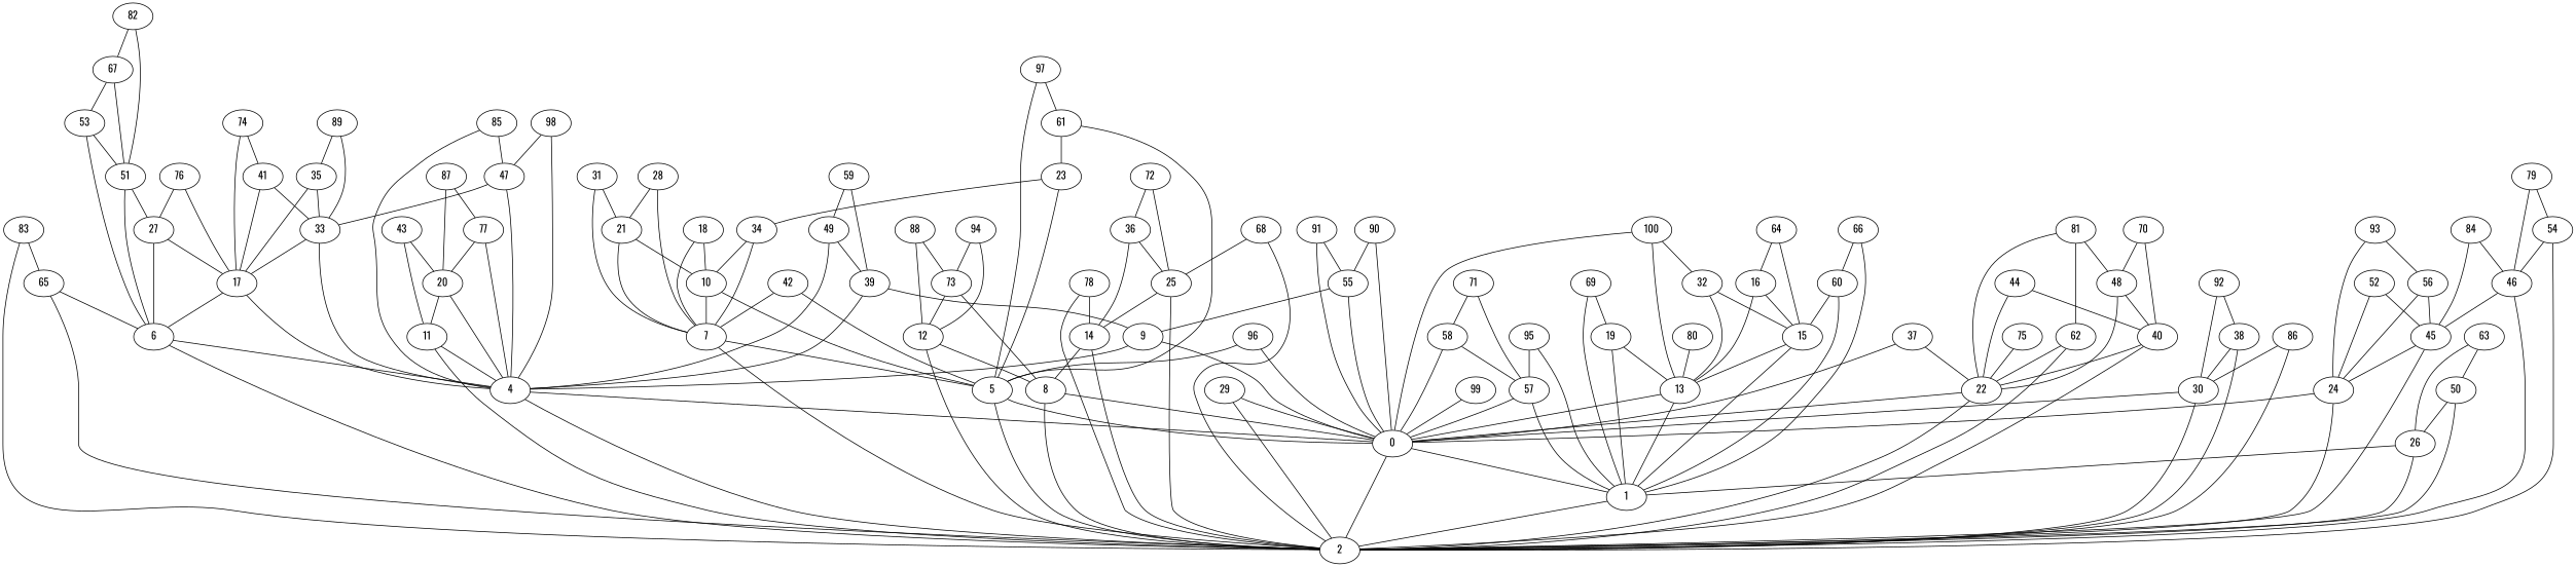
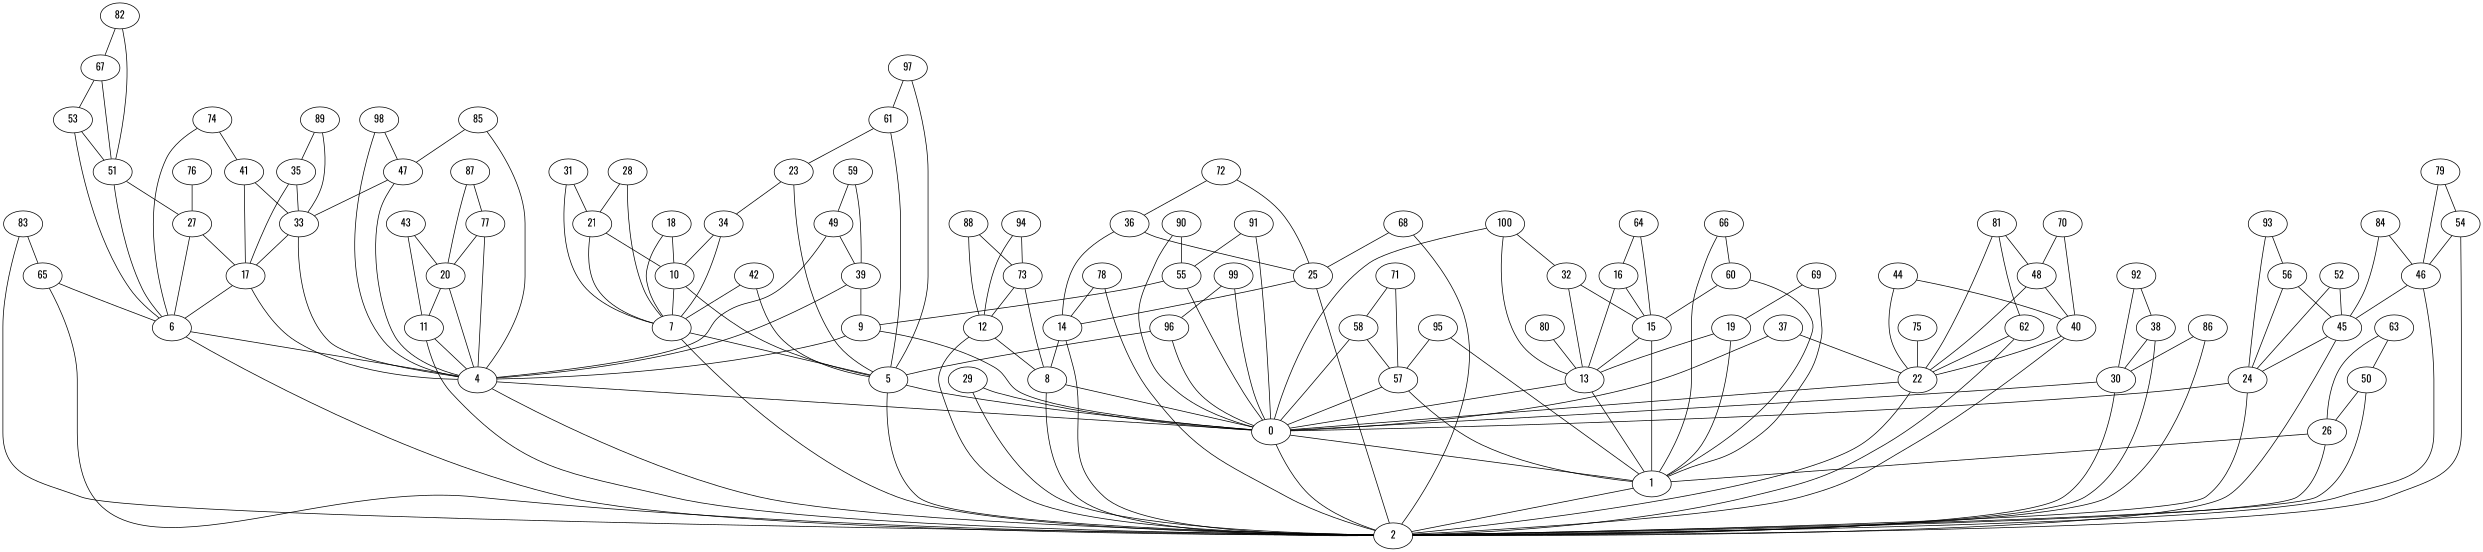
  strict graph {
    fontname=Oswald
    node [fontname=Oswald]
    edge [fontname=Oswald]
    0
    1
    2
    4
    5
    6
    7
    8
    9
    10
    11
    12
    13
    14
    15
    16
    17
    18
    19
    20
    21
    22
    23
    34
    24
    25
    26
    27
    28
    29
    30
    31
    32
    33
    35
    36
    37
    38
    39
    40
    41
    42
    43
    44
    45
    46
    47
    48
    49
    50
    51
    52
    53
    54
    55
    56
    57
    58
    59
    60
    61
    62
    63
    64
    65
    66
    67
    68
    69
    70
    71
    72
    73
    74
    75
    76
    77
    78
    79
    80
    81
    82
    83
    84
    85
    86
    87
    88
    89
    90
    91
    92
    93
    94
    95
    96
    97
    98
    99
    100
    0 -- 1
    0 -- 2
    1 -- 2
    4 -- 0
    4 -- 2
    5 -- 0
    5 -- 2
    6 -- 2
    6 -- 4
    7 -- 2
    7 -- 5
    8 -- 0
    8 -- 2
    9 -- 0
    9 -- 4
    10 -- 5
    10 -- 7
    11 -- 2
    11 -- 4
    12 -- 2
    12 -- 8
    13 -- 0
    13 -- 1
    14 -- 2
    14 -- 8
    15 -- 1
    15 -- 13
    16 -- 13
    16 -- 15
    17 -- 4
    17 -- 6
    18 -- 7
    18 -- 10
    19 -- 1
    19 -- 13
    20 -- 4
    20 -- 11
    21 -- 7
    21 -- 10
    22 -- 0
    22 -- 2
    23 -- 5
    23 -- 34
    34 -- 7
    34 -- 10
    24 -- 0
    24 -- 2
    25 -- 2
    25 -- 14
    26 -- 1
    26 -- 2
    27 -- 6
    27 -- 17
    28 -- 7
    28 -- 21
    29 -- 0
    29 -- 2
    30 -- 0
    30 -- 2
    31 -- 7
    31 -- 21
    32 -- 13
    32 -- 15
    33 -- 4
    33 -- 17
    35 -- 17
    35 -- 33
    36 -- 14
    36 -- 25
    37 -- 0
    37 -- 22
    38 -- 2
    38 -- 30
    39 -- 4
    39 -- 9
    40 -- 2
    40 -- 22
    41 -- 17
    41 -- 33
    42 -- 5
    42 -- 7
    43 -- 11
    43 -- 20
    44 -- 22
    44 -- 40
    45 -- 2
    45 -- 24
    46 -- 2
    46 -- 45
    47 -- 4
    47 -- 33
    48 -- 22
    48 -- 40
    49 -- 4
    49 -- 39
    50 -- 2
    50 -- 26
    51 -- 6
    51 -- 27
    52 -- 24
    52 -- 45
    53 -- 6
    53 -- 51
    54 -- 2
    54 -- 46
    55 -- 0
    55 -- 9
    56 -- 24
    56 -- 45
    57 -- 0
    57 -- 1
    58 -- 0
    58 -- 57
    59 -- 39
    59 -- 49
    60 -- 1
    60 -- 15
    61 -- 5
    61 -- 23
    62 -- 2
    62 -- 22
    63 -- 26
    63 -- 50
    64 -- 15
    64 -- 16
    65 -- 2
    65 -- 6
    66 -- 1
    66 -- 60
    67 -- 51
    67 -- 53
    68 -- 2
    68 -- 25
    69 -- 1
    69 -- 19
    70 -- 40
    70 -- 48
    71 -- 57
    71 -- 58
    72 -- 25
    72 -- 36
    73 -- 8
    73 -- 12
-   74 -- 17
+   74 -- 6
    74 -- 41
    75 -- 22
-   76 -- 17
    76 -- 27
    77 -- 4
    77 -- 20
    78 -- 2
    78 -- 14
    79 -- 46
    79 -- 54
    80 -- 13
    81 -- 22
    81 -- 48
    81 -- 62
    82 -- 51
    82 -- 67
    83 -- 2
    83 -- 65
    84 -- 45
    84 -- 46
    85 -- 4
    85 -- 47
    86 -- 2
    86 -- 30
    87 -- 20
    87 -- 77
    88 -- 12
    88 -- 73
    89 -- 33
    89 -- 35
    90 -- 0
    90 -- 55
    91 -- 0
    91 -- 55
    92 -- 30
    92 -- 38
    93 -- 24
    93 -- 56
    94 -- 12
    94 -- 73
    95 -- 1
    95 -- 57
    96 -- 0
    96 -- 5
    97 -- 5
    97 -- 61
    98 -- 4
    98 -- 47
    99 -- 0
+   99 -- 96
    100 -- 0
    100 -- 13
    100 -- 32
  }
